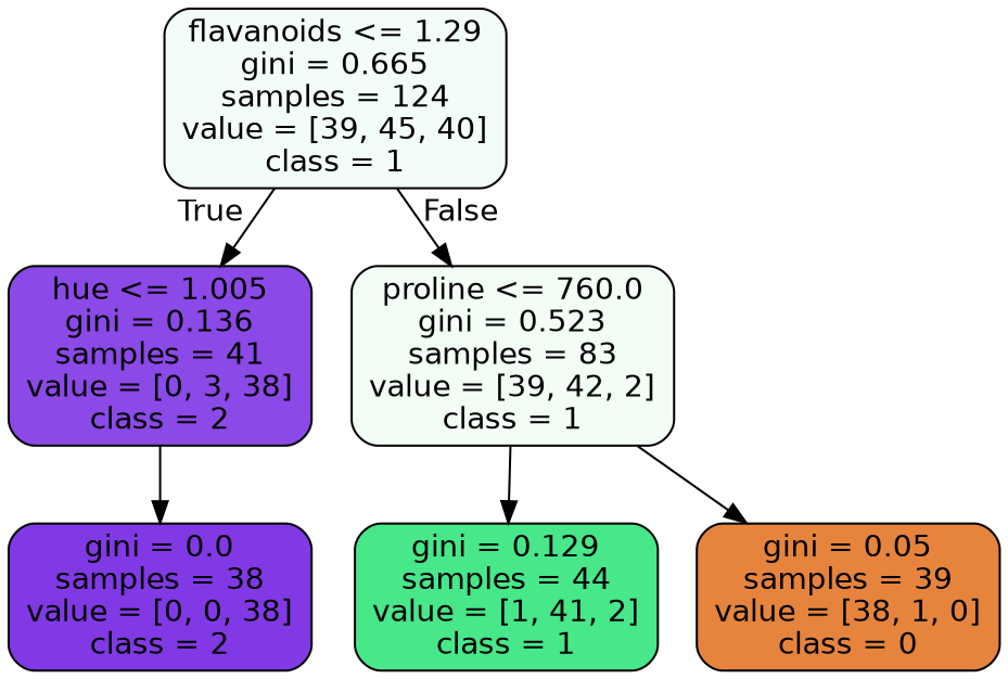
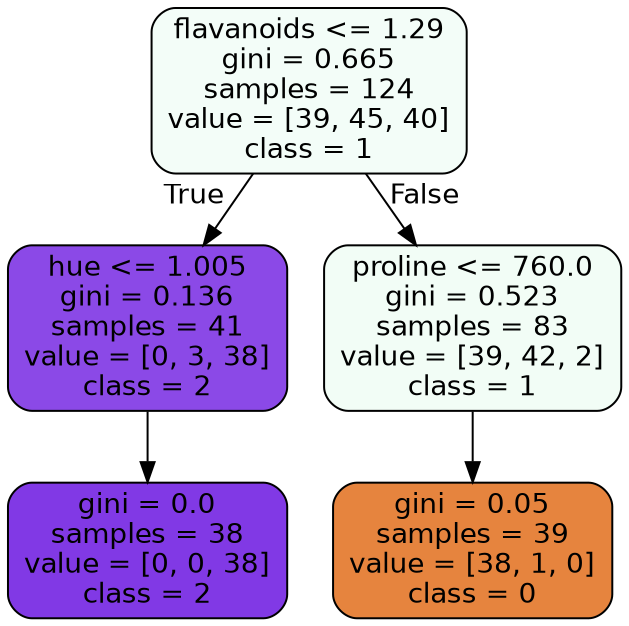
  digraph {
    node [color=black fontname=helvetica shape=box style="filled, rounded"]
    edge [fontname=helvetica]
    n1 [fillcolor="#f3fdf8" label="flavanoids <= 1.29\ngini = 0.665\nsamples = 124\nvalue = [39, 45, 40]\nclass = 1"]
    n2 [fillcolor="#8b49e7" label="hue <= 1.005\ngini = 0.136\nsamples = 41\nvalue = [0, 3, 38]\nclass = 2"]
    n3 [fillcolor="#f2fdf6" label="proline <= 760.0\ngini = 0.523\nsamples = 83\nvalue = [39, 42, 2]\nclass = 1"]
    n4 [fillcolor="#8139e5" label="gini = 0.0\nsamples = 38\nvalue = [0, 0, 38]\nclass = 2"]
-   n5 [fillcolor="#47e78a" label="gini = 0.129\nsamples = 44\nvalue = [1, 41, 2]\nclass = 1"]
    n6 [fillcolor="#e6843e" label="gini = 0.05\nsamples = 39\nvalue = [38, 1, 0]\nclass = 0"]
    n1 -> n2 [headlabel=True labelangle=45 labeldistance=2.5]
    n1 -> n3 [headlabel=False labelangle=-45 labeldistance=2.5]
    n2 -> n4
-   n3 -> n5
    n3 -> n6
  }
